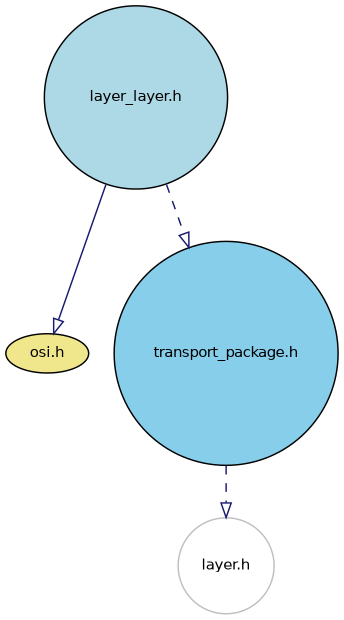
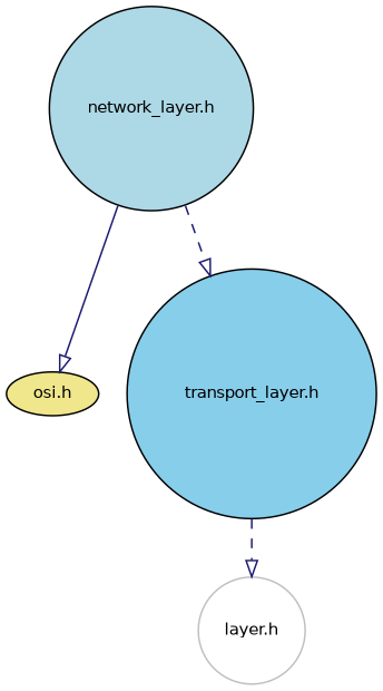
  digraph {
    node [color=black fontname=Helvetica fontsize=10 shape=circle style=filled]
    edge [arrowhead=onormal color=midnightblue fontname=Helvetica fontsize=10 labelfontname=Helvetica labelfontsize=10 style=dashed]
-   n1 [fillcolor=lightblue fontcolor=black height=0.2 label="layer_layer.h" width=0.4]
+   n1 [fillcolor=lightblue fontcolor=black height=0.2 label="network_layer.h" width=0.4]
    n2 [fillcolor=khaki height=0.2 label="osi.h" shape=ellipse width=0.4]
-   n3 [fillcolor=skyblue height=0.2 label="transport_package.h" width=0.4]
+   n3 [fillcolor=skyblue height=0.2 label="transport_layer.h" width=0.4]
    n4 [color=grey75 fillcolor=white height=0.2 label="layer.h" width=0.4]
    n1 -> n2 [style=solid]
    n1 -> n3
    n3 -> n4
  }
